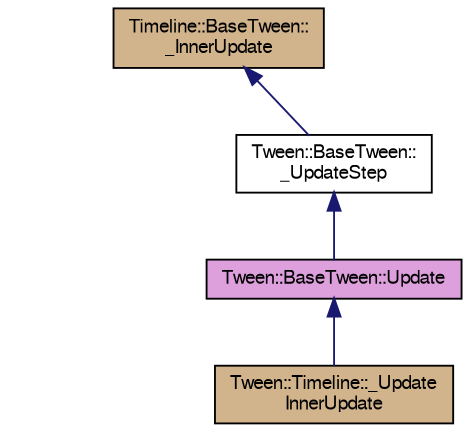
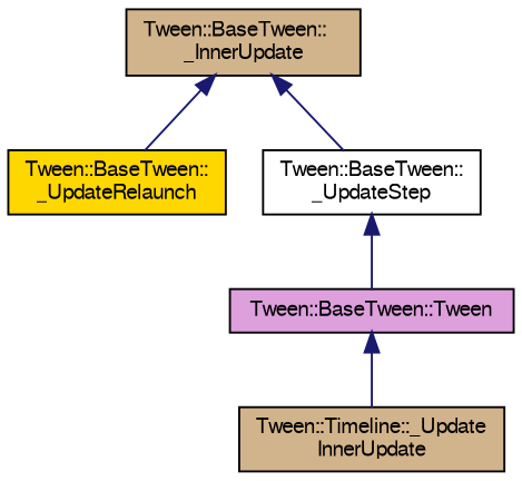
  digraph {
    rankdir=TB
    node [color=black fillcolor=tan fontname=FreeSans fontsize=10 shape=record style=filled]
    edge [color=midnightblue dir=back fontname=FreeSans fontsize=10 labelfontname=FreeSans labelfontsize=10 style=solid]
-   n1 [fontcolor=black height=0.2 label="Timeline::BaseTween::\l_InnerUpdate" width=0.4]
+   n1 [fontcolor=black height=0.2 label="Tween::BaseTween::\l_InnerUpdate" width=0.4]
+   n2 [fillcolor=gold height=0.2 label="Tween::BaseTween::\l_UpdateRelaunch" width=0.4]
    n3 [fillcolor=white height=0.2 label="Tween::BaseTween::\l_UpdateStep" width=0.4]
-   n4 [fillcolor=plum height=0.2 label="Tween::BaseTween::Update" width=0.4]
+   n4 [fillcolor=plum height=0.2 label="Tween::BaseTween::Tween" width=0.4]
    n5 [height=0.2 label="Tween::Timeline::_Update\lInnerUpdate" width=0.4]
+   n1 -> n2
    n1 -> n3
    n3 -> n4
    n4 -> n5
  }
